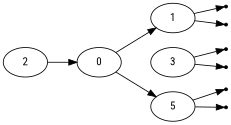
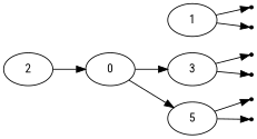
  digraph {
    fontname="Roboto Condensed"
    rankdir=LR
    node [fontname="Roboto Condensed" shape=point]
    edge [fontname="Roboto Condensed"]
    2 [shape=""]
    n2 [label=0 shape=""]
    1 [shape=""]
    null0
    null1
    3 [shape=""]
    5 [shape=""]
    null2
    null3
    null4
    null5
    2 -> n2
-   n2 -> 1
+   n2 -> 3
    n2 -> 5
    1 -> null0
    1 -> null1
    3 -> null2
    3 -> null3
    5 -> null4
    5 -> null5
  }
